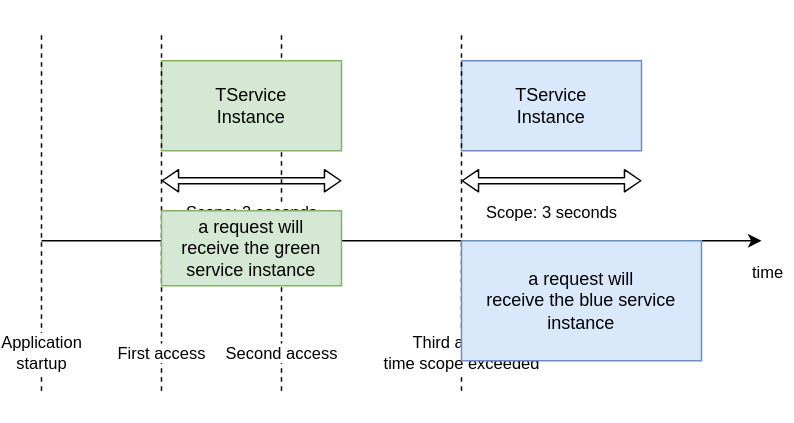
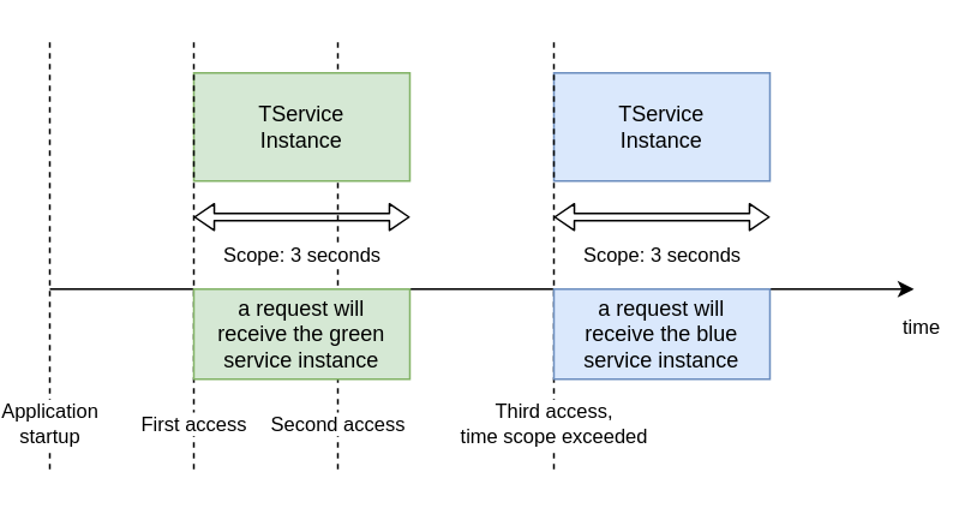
  <mxCell id="0" />
  <mxCell id="1" parent="0" />
  <mxCell id="2" value="" style="endArrow=none;dashed=1;html=1;" edge="1" parent="1"><mxGeometry width="50" height="50" relative="1" as="geometry"><mxPoint x="180" y="260" as="sourcePoint" /><mxPoint x="180" y="20" as="targetPoint" /></mxGeometry></mxCell>
  <mxCell id="3" value="Second access" style="edgeLabel;html=1;align=center;verticalAlign=middle;resizable=0;points=[];" vertex="1" connectable="0" parent="2"><mxGeometry x="-0.78" y="1" relative="1" as="geometry"><mxPoint as="offset" /></mxGeometry></mxCell>
  <mxCell id="4" value="" style="endArrow=classic;html=1;" edge="1" parent="1"><mxGeometry width="50" height="50" relative="1" as="geometry"><mxPoint x="20" y="160" as="sourcePoint" /><mxPoint x="500" y="160" as="targetPoint" /></mxGeometry></mxCell>
  <mxCell id="5" value="time" style="edgeLabel;html=1;align=center;verticalAlign=middle;resizable=0;points=[];" vertex="1" connectable="0" parent="4"><mxGeometry x="0.846" relative="1" as="geometry"><mxPoint x="40.86" y="20" as="offset" /></mxGeometry></mxCell>
  <mxCell id="6" value="TService&lt;br&gt;Instance" style="rounded=0;whiteSpace=wrap;html=1;fillColor=#d5e8d4;strokeColor=#82b366;" vertex="1" parent="1"><mxGeometry x="100" y="40" width="120" height="60" as="geometry" /></mxCell>
  <mxCell id="7" value="" style="shape=flexArrow;endArrow=classic;startArrow=classic;html=1;startWidth=9.714;startSize=3.286;width=4;endWidth=9.714;endSize=3.286;" edge="1" parent="1"><mxGeometry width="50" height="50" relative="1" as="geometry"><mxPoint x="100" y="120" as="sourcePoint" /><mxPoint x="220" y="120" as="targetPoint" /></mxGeometry></mxCell>
  <mxCell id="8" value="Scope: 3&amp;nbsp;seconds" style="edgeLabel;html=1;align=center;verticalAlign=middle;resizable=0;points=[];" vertex="1" connectable="0" parent="7"><mxGeometry x="0.24" y="1" relative="1" as="geometry"><mxPoint x="-14.29" y="21" as="offset" /></mxGeometry></mxCell>
  <mxCell id="9" value="TService&lt;br&gt;Instance" style="rounded=0;whiteSpace=wrap;html=1;fillColor=#dae8fc;strokeColor=#6c8ebf;" vertex="1" parent="1"><mxGeometry x="300" y="40" width="120" height="60" as="geometry" /></mxCell>
  <mxCell id="10" value="" style="shape=flexArrow;endArrow=classic;startArrow=classic;html=1;startWidth=9.714;startSize=3.286;width=4;endWidth=9.714;endSize=3.286;" edge="1" parent="1"><mxGeometry width="50" height="50" relative="1" as="geometry"><mxPoint x="300" y="120" as="sourcePoint" /><mxPoint x="420" y="120" as="targetPoint" /></mxGeometry></mxCell>
  <mxCell id="11" value="Scope: 3&amp;nbsp;seconds" style="edgeLabel;html=1;align=center;verticalAlign=middle;resizable=0;points=[];" vertex="1" connectable="0" parent="10"><mxGeometry x="0.24" y="1" relative="1" as="geometry"><mxPoint x="-14.29" y="21" as="offset" /></mxGeometry></mxCell>
  <mxCell id="12" value="" style="endArrow=none;dashed=1;html=1;" edge="1" parent="1"><mxGeometry width="50" height="50" relative="1" as="geometry"><mxPoint x="100" y="260" as="sourcePoint" /><mxPoint x="100" y="20" as="targetPoint" /></mxGeometry></mxCell>
  <mxCell id="13" value="First access" style="edgeLabel;html=1;align=center;verticalAlign=middle;resizable=0;points=[];" vertex="1" connectable="0" parent="12"><mxGeometry x="-0.78" y="1" relative="1" as="geometry"><mxPoint as="offset" /></mxGeometry></mxCell>
  <mxCell id="14" value="" style="endArrow=none;dashed=1;html=1;" edge="1" parent="1"><mxGeometry width="50" height="50" relative="1" as="geometry"><mxPoint x="300" y="260" as="sourcePoint" /><mxPoint x="300" y="20" as="targetPoint" /></mxGeometry></mxCell>
  <mxCell id="15" value="Third access,&lt;br&gt;time scope exceeded" style="edgeLabel;html=1;align=center;verticalAlign=middle;resizable=0;points=[];" vertex="1" connectable="0" parent="14"><mxGeometry x="-0.78" y="1" relative="1" as="geometry"><mxPoint as="offset" /></mxGeometry></mxCell>
  <mxCell id="16" value="" style="endArrow=none;dashed=1;html=1;" edge="1" parent="1"><mxGeometry width="50" height="50" relative="1" as="geometry"><mxPoint x="20" y="260" as="sourcePoint" /><mxPoint x="20" y="20" as="targetPoint" /></mxGeometry></mxCell>
  <mxCell id="17" value="Application&lt;br&gt;startup" style="edgeLabel;html=1;align=center;verticalAlign=middle;resizable=0;points=[];" vertex="1" connectable="0" parent="16"><mxGeometry x="-0.78" y="1" relative="1" as="geometry"><mxPoint as="offset" /></mxGeometry></mxCell>
- <mxCell id="18" value="a request will&lt;br&gt;receive the green service instance" style="rounded=0;whiteSpace=wrap;html=1;fillColor=#d5e8d4;strokeColor=#82b366;" vertex="1" parent="1"><mxGeometry x="100" y="140" width="120" height="50" as="geometry" /></mxCell>
- <mxCell id="19" value="a request will&lt;br&gt;receive the blue service instance" style="rounded=0;whiteSpace=wrap;html=1;fillColor=#dae8fc;strokeColor=#6c8ebf;" vertex="1" parent="1"><mxGeometry x="300" y="160" width="160" height="80" as="geometry" /></mxCell>
+ <mxCell id="18" value="a request will&lt;br&gt;receive the green service instance" style="rounded=0;whiteSpace=wrap;html=1;fillColor=#d5e8d4;strokeColor=#82b366;" vertex="1" parent="1"><mxGeometry x="100" y="160" width="120" height="50" as="geometry" /></mxCell>
+ <mxCell id="19" value="a request will&lt;br&gt;receive the blue service instance" style="rounded=0;whiteSpace=wrap;html=1;fillColor=#dae8fc;strokeColor=#6c8ebf;" vertex="1" parent="1"><mxGeometry x="300" y="160" width="120" height="50" as="geometry" /></mxCell>
